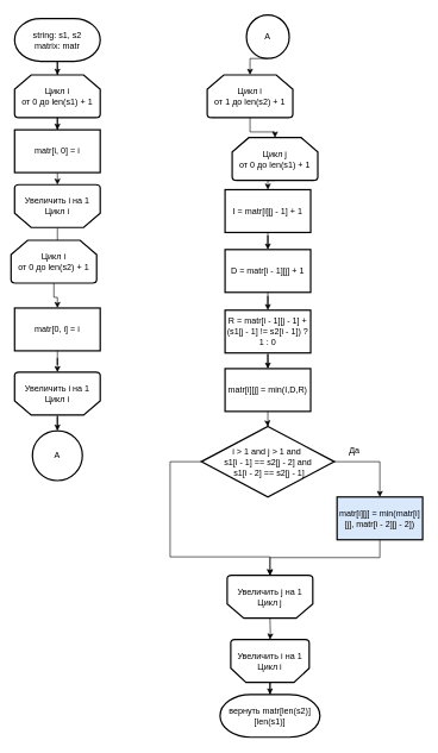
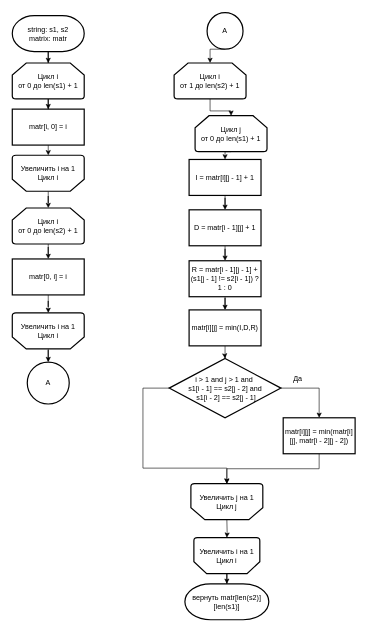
  <mxCell id="0" />
  <mxCell id="1" parent="0" />
  <mxCell id="2" value="" style="edgeStyle=orthogonalEdgeStyle;rounded=0;orthogonalLoop=1;jettySize=auto;html=1;" edge="1" parent="1" source="3" target="5"><mxGeometry relative="1" as="geometry" /></mxCell>
  <mxCell id="3" value="string: s1, s2&lt;br&gt;matrix: matr" style="strokeWidth=2;html=1;shape=mxgraph.flowchart.terminator;whiteSpace=wrap;" vertex="1" parent="1"><mxGeometry x="20" y="25" width="120" height="60" as="geometry" /></mxCell>
  <mxCell id="4" value="" style="edgeStyle=orthogonalEdgeStyle;rounded=0;orthogonalLoop=1;jettySize=auto;html=1;" edge="1" parent="1" source="5" target="9"><mxGeometry relative="1" as="geometry" /></mxCell>
  <mxCell id="5" value="Цикл i&lt;br&gt;от 0 до len(s1) + 1" style="strokeWidth=2;html=1;shape=mxgraph.flowchart.loop_limit;whiteSpace=wrap;" vertex="1" parent="1"><mxGeometry x="20" y="104" width="120" height="60" as="geometry" /></mxCell>
  <mxCell id="6" value="" style="edgeStyle=orthogonalEdgeStyle;rounded=0;orthogonalLoop=1;jettySize=auto;html=1;" edge="1" parent="1" source="7" target="11"><mxGeometry relative="1" as="geometry" /></mxCell>
  <mxCell id="7" value="&lt;span style=&quot;background-color: rgb(255 , 255 , 255)&quot;&gt;Увеличить i на 1&lt;/span&gt;&lt;br&gt;&lt;span style=&quot;background-color: rgb(255 , 255 , 255)&quot;&gt;Цикл i&lt;/span&gt;" style="strokeWidth=2;html=1;shape=mxgraph.flowchart.loop_limit;whiteSpace=wrap;flipV=1;" vertex="1" parent="1"><mxGeometry x="20" y="258" width="120" height="60" as="geometry" /></mxCell>
  <mxCell id="8" style="edgeStyle=orthogonalEdgeStyle;rounded=0;orthogonalLoop=1;jettySize=auto;html=1;exitX=0.5;exitY=1;exitDx=0;exitDy=0;entryX=0.5;entryY=1;entryDx=0;entryDy=0;entryPerimeter=0;" edge="1" parent="1" source="9" target="7"><mxGeometry relative="1" as="geometry" /></mxCell>
  <mxCell id="9" value="matr[i, 0] = i" style="rounded=0;whiteSpace=wrap;html=1;strokeWidth=2;" vertex="1" parent="1"><mxGeometry x="20" y="181" width="120" height="60" as="geometry" /></mxCell>
  <mxCell id="10" value="" style="edgeStyle=orthogonalEdgeStyle;rounded=0;orthogonalLoop=1;jettySize=auto;html=1;" edge="1" parent="1" source="11" target="13"><mxGeometry relative="1" as="geometry" /></mxCell>
- <mxCell id="11" value="Цикл i&lt;br&gt;от 0 до len(s2) + 1" style="strokeWidth=2;html=1;shape=mxgraph.flowchart.loop_limit;whiteSpace=wrap;flipV=0;" vertex="1" parent="1"><mxGeometry x="15" y="336" width="120" height="60" as="geometry" /></mxCell>
+ <mxCell id="11" value="Цикл i&lt;br&gt;от 0 до len(s2) + 1" style="strokeWidth=2;html=1;shape=mxgraph.flowchart.loop_limit;whiteSpace=wrap;flipV=0;" vertex="1" parent="1"><mxGeometry x="20" y="346" width="120" height="60" as="geometry" /></mxCell>
  <mxCell id="12" value="" style="edgeStyle=orthogonalEdgeStyle;rounded=0;orthogonalLoop=1;jettySize=auto;html=1;" edge="1" parent="1" source="13" target="15"><mxGeometry relative="1" as="geometry" /></mxCell>
  <mxCell id="13" value="&lt;span&gt;matr[0, i] = i&lt;/span&gt;" style="whiteSpace=wrap;html=1;strokeWidth=2;" vertex="1" parent="1"><mxGeometry x="20" y="431" width="120" height="60" as="geometry" /></mxCell>
  <mxCell id="14" value="" style="edgeStyle=orthogonalEdgeStyle;rounded=0;orthogonalLoop=1;jettySize=auto;html=1;" edge="1" parent="1" source="15" target="16"><mxGeometry relative="1" as="geometry" /></mxCell>
  <mxCell id="15" value="&lt;span style=&quot;background-color: rgb(255 , 255 , 255)&quot;&gt;Увеличить i на 1&lt;/span&gt;&lt;br&gt;&lt;span style=&quot;background-color: rgb(255 , 255 , 255)&quot;&gt;Цикл i&lt;/span&gt;" style="strokeWidth=2;html=1;shape=mxgraph.flowchart.loop_limit;whiteSpace=wrap;flipV=1;aspect=fixed;" vertex="1" parent="1"><mxGeometry x="20" y="521" width="120" height="60" as="geometry" /></mxCell>
  <mxCell id="16" value="A" style="ellipse;whiteSpace=wrap;html=1;strokeWidth=2;" vertex="1" parent="1"><mxGeometry x="45" y="603" width="70" height="70" as="geometry" /></mxCell>
  <mxCell id="17" style="edgeStyle=orthogonalEdgeStyle;rounded=0;orthogonalLoop=1;jettySize=auto;html=1;exitX=0.5;exitY=1;exitDx=0;exitDy=0;entryX=0.5;entryY=0;entryDx=0;entryDy=0;entryPerimeter=0;" edge="1" parent="1" source="18" target="20"><mxGeometry relative="1" as="geometry" /></mxCell>
  <mxCell id="18" value="A" style="ellipse;whiteSpace=wrap;html=1;strokeWidth=2;" vertex="1" parent="1"><mxGeometry x="345" y="20" width="60" height="61" as="geometry" /></mxCell>
  <mxCell id="19" value="" style="edgeStyle=orthogonalEdgeStyle;rounded=0;orthogonalLoop=1;jettySize=auto;html=1;" edge="1" parent="1" source="20" target="22"><mxGeometry relative="1" as="geometry" /></mxCell>
  <mxCell id="20" value="Цикл i&lt;br&gt;от 1 до len(s2) + 1" style="strokeWidth=2;html=1;shape=mxgraph.flowchart.loop_limit;whiteSpace=wrap;flipV=0;" vertex="1" parent="1"><mxGeometry x="290" y="104" width="120" height="60" as="geometry" /></mxCell>
  <mxCell id="21" style="edgeStyle=orthogonalEdgeStyle;rounded=0;orthogonalLoop=1;jettySize=auto;html=1;exitX=0.5;exitY=1;exitDx=0;exitDy=0;exitPerimeter=0;entryX=0.5;entryY=0;entryDx=0;entryDy=0;" edge="1" parent="1" source="22" target="25"><mxGeometry relative="1" as="geometry" /></mxCell>
  <mxCell id="22" value="Цикл j&lt;br&gt;от 0 до len(s1) + 1" style="strokeWidth=2;html=1;shape=mxgraph.flowchart.loop_limit;whiteSpace=wrap;" vertex="1" parent="1"><mxGeometry x="325" y="192" width="120" height="60" as="geometry" /></mxCell>
  <mxCell id="23" value="&lt;span style=&quot;background-color: rgb(255 , 255 , 255)&quot;&gt;Увеличить j на 1&lt;/span&gt;&lt;br&gt;&lt;span style=&quot;background-color: rgb(255 , 255 , 255)&quot;&gt;Цикл j&lt;/span&gt;" style="strokeWidth=2;html=1;shape=mxgraph.flowchart.loop_limit;whiteSpace=wrap;flipV=1;" vertex="1" parent="1"><mxGeometry x="318" y="806" width="120" height="60" as="geometry" /></mxCell>
  <mxCell id="24" value="" style="edgeStyle=orthogonalEdgeStyle;rounded=0;orthogonalLoop=1;jettySize=auto;html=1;" edge="1" parent="1" source="25" target="27"><mxGeometry relative="1" as="geometry" /></mxCell>
  <mxCell id="25" value="I = matr[i][j - 1] + 1" style="whiteSpace=wrap;html=1;strokeWidth=2;" vertex="1" parent="1"><mxGeometry x="315" y="265" width="120" height="60" as="geometry" /></mxCell>
  <mxCell id="26" value="" style="edgeStyle=orthogonalEdgeStyle;rounded=0;orthogonalLoop=1;jettySize=auto;html=1;" edge="1" parent="1" source="27" target="29"><mxGeometry relative="1" as="geometry" /></mxCell>
  <mxCell id="27" value="D = matr[i - 1][j] + 1" style="whiteSpace=wrap;html=1;strokeWidth=2;" vertex="1" parent="1"><mxGeometry x="315" y="349" width="120" height="60" as="geometry" /></mxCell>
  <mxCell id="28" value="" style="edgeStyle=orthogonalEdgeStyle;rounded=0;orthogonalLoop=1;jettySize=auto;html=1;" edge="1" parent="1" source="29" target="31"><mxGeometry relative="1" as="geometry" /></mxCell>
  <mxCell id="29" value="R = matr[i - 1][j - 1] +&lt;br&gt;(s1[j - 1] != s2[i - 1]) ? 1 : 0" style="whiteSpace=wrap;html=1;strokeWidth=2;" vertex="1" parent="1"><mxGeometry x="315" y="434" width="120" height="60" as="geometry" /></mxCell>
  <mxCell id="30" style="edgeStyle=orthogonalEdgeStyle;rounded=0;orthogonalLoop=1;jettySize=auto;html=1;exitX=0.5;exitY=1;exitDx=0;exitDy=0;" edge="1" parent="1" source="31" target="34"><mxGeometry relative="1" as="geometry" /></mxCell>
  <mxCell id="31" value="matr[i][j] = min(I,D,R)" style="whiteSpace=wrap;html=1;strokeWidth=2;" vertex="1" parent="1"><mxGeometry x="315" y="516" width="120" height="60" as="geometry" /></mxCell>
  <mxCell id="32" style="edgeStyle=orthogonalEdgeStyle;rounded=0;orthogonalLoop=1;jettySize=auto;html=1;exitX=1;exitY=0.5;exitDx=0;exitDy=0;entryX=0.5;entryY=0;entryDx=0;entryDy=0;" edge="1" parent="1" source="34" target="36"><mxGeometry relative="1" as="geometry"><mxPoint x="536" y="701" as="targetPoint" /></mxGeometry></mxCell>
  <mxCell id="33" style="edgeStyle=orthogonalEdgeStyle;rounded=0;orthogonalLoop=1;jettySize=auto;html=1;exitX=0;exitY=0.5;exitDx=0;exitDy=0;entryX=0.5;entryY=1;entryDx=0;entryDy=0;entryPerimeter=0;" edge="1" parent="1" source="34" target="23"><mxGeometry relative="1" as="geometry"><Array as="points"><mxPoint x="238" y="647" /><mxPoint x="238" y="780" /><mxPoint x="378" y="780" /></Array></mxGeometry></mxCell>
  <mxCell id="34" value="i &amp;gt; 1 and j &amp;gt; 1 and&amp;nbsp;&lt;br&gt;s1[i - 1] == s2[j - 2] and&lt;br&gt;&amp;nbsp;s1[i - 2] == s2[j - 1]" style="rhombus;whiteSpace=wrap;html=1;strokeWidth=2;" vertex="1" parent="1"><mxGeometry x="281.75" y="597" width="186.5" height="99" as="geometry" /></mxCell>
  <mxCell id="35" style="edgeStyle=orthogonalEdgeStyle;rounded=0;orthogonalLoop=1;jettySize=auto;html=1;exitX=0.5;exitY=1;exitDx=0;exitDy=0;entryX=0.5;entryY=1;entryDx=0;entryDy=0;entryPerimeter=0;" edge="1" parent="1" source="36" target="23"><mxGeometry relative="1" as="geometry"><Array as="points"><mxPoint x="532" y="781" /><mxPoint x="378" y="781" /></Array></mxGeometry></mxCell>
- <mxCell id="36" value="matr[i][j] = min(matr[i][j], matr[i - 2][j - 2])" style="whiteSpace=wrap;html=1;strokeWidth=2;fillColor=#dae8fc;" vertex="1" parent="1"><mxGeometry x="472" y="696" width="120" height="60" as="geometry" /></mxCell>
+ <mxCell id="36" value="matr[i][j] = min(matr[i][j], matr[i - 2][j - 2])" style="whiteSpace=wrap;html=1;strokeWidth=2;" vertex="1" parent="1"><mxGeometry x="472" y="696" width="120" height="60" as="geometry" /></mxCell>
  <mxCell id="37" value="Да" style="text;html=1;align=center;verticalAlign=middle;resizable=0;points=[];autosize=1;" vertex="1" parent="1"><mxGeometry x="483" y="622" width="25" height="18" as="geometry" /></mxCell>
  <mxCell id="38" value="" style="edgeStyle=orthogonalEdgeStyle;rounded=0;orthogonalLoop=1;jettySize=auto;html=1;" edge="1" parent="1" source="39" target="41"><mxGeometry relative="1" as="geometry" /></mxCell>
  <mxCell id="39" value="&lt;span style=&quot;background-color: rgb(255 , 255 , 255)&quot;&gt;Увеличить i на 1&lt;/span&gt;&lt;br&gt;&lt;span style=&quot;background-color: rgb(255 , 255 , 255)&quot;&gt;Цикл i&lt;/span&gt;" style="strokeWidth=2;html=1;shape=mxgraph.flowchart.loop_limit;whiteSpace=wrap;flipV=1;" vertex="1" parent="1"><mxGeometry x="323" y="896" width="110" height="60" as="geometry" /></mxCell>
  <mxCell id="40" value="" style="edgeStyle=orthogonalEdgeStyle;rounded=0;orthogonalLoop=1;jettySize=auto;html=1;" edge="1" parent="1" target="39"><mxGeometry relative="1" as="geometry"><mxPoint x="378" y="866" as="sourcePoint" /></mxGeometry></mxCell>
  <mxCell id="41" value="вернуть matr[len(s2)][len(s1)]" style="strokeWidth=2;html=1;shape=mxgraph.flowchart.terminator;whiteSpace=wrap;" vertex="1" parent="1"><mxGeometry x="308" y="973" width="140" height="60" as="geometry" /></mxCell>
